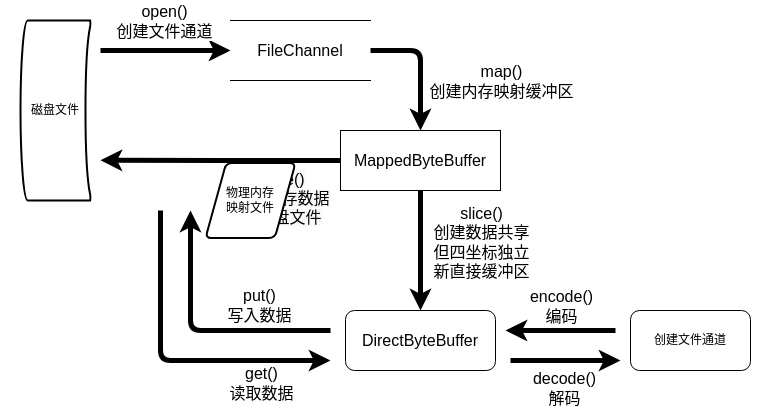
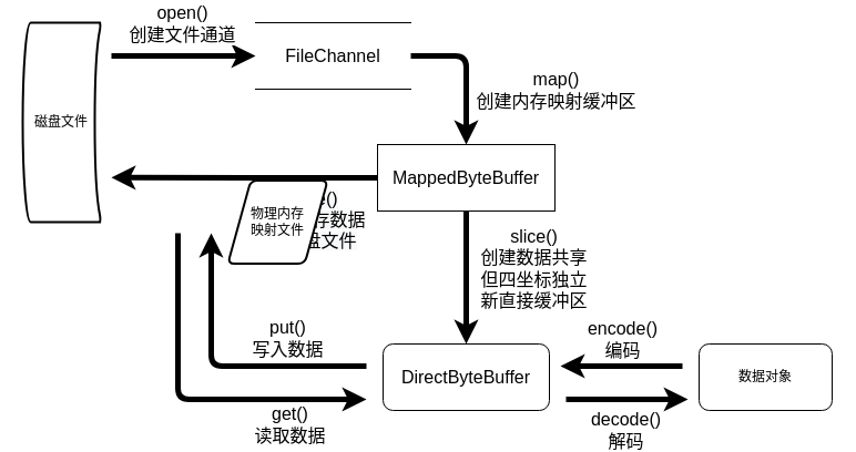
  <mxCell id="0" />
  <mxCell id="1" parent="0" />
  <mxCell id="2" style="edgeStyle=orthogonalEdgeStyle;rounded=0;orthogonalLoop=1;jettySize=auto;html=1;exitX=0;exitY=0.5;exitDx=0;exitDy=0;startArrow=classic;startFill=1;endArrow=none;endFill=0;strokeWidth=5;" parent="1" source="4" edge="1"><mxGeometry relative="1" as="geometry"><mxPoint x="100" y="50.103" as="targetPoint" /></mxGeometry></mxCell>
  <mxCell id="3" value="&lt;font style=&quot;font-size: 16px&quot;&gt;open()&lt;br&gt;创建文件通道&lt;/font&gt;" style="edgeLabel;html=1;align=center;verticalAlign=middle;resizable=0;points=[];" parent="2" vertex="1" connectable="0"><mxGeometry x="0.333" y="-4" relative="1" as="geometry"><mxPoint x="19.91" y="-26.1" as="offset" /></mxGeometry></mxCell>
  <mxCell id="4" value="&lt;pre&gt;&lt;font face=&quot;Helvetica&quot; style=&quot;font-size: 16px&quot;&gt;FileChannel&lt;/font&gt;&lt;/pre&gt;" style="shape=partialRectangle;whiteSpace=wrap;html=1;left=0;right=0;fillColor=none;" parent="1" vertex="1"><mxGeometry x="230" y="20" width="140" height="60" as="geometry" /></mxCell>
  <mxCell id="5" value="" style="edgeStyle=orthogonalEdgeStyle;rounded=0;orthogonalLoop=1;jettySize=auto;html=1;strokeWidth=5;" parent="1" source="9" target="14" edge="1"><mxGeometry relative="1" as="geometry" /></mxCell>
  <mxCell id="6" value="&lt;font style=&quot;font-size: 16px&quot;&gt;slice()&lt;br&gt;创建数据共享&lt;br&gt;但四坐标独立&lt;br&gt;新直接缓冲区&lt;br&gt;&lt;/font&gt;" style="edgeLabel;html=1;align=center;verticalAlign=middle;resizable=0;points=[];" parent="5" vertex="1" connectable="0"><mxGeometry x="-0.153" y="3" relative="1" as="geometry"><mxPoint x="57" as="offset" /></mxGeometry></mxCell>
  <mxCell id="7" style="edgeStyle=orthogonalEdgeStyle;rounded=0;orthogonalLoop=1;jettySize=auto;html=1;exitX=0;exitY=0.5;exitDx=0;exitDy=0;strokeWidth=5;" parent="1" source="9" edge="1"><mxGeometry relative="1" as="geometry"><mxPoint x="100" y="159.759" as="targetPoint" /></mxGeometry></mxCell>
  <mxCell id="8" value="&lt;span style=&quot;font-size: 16px ; background-color: rgb(248 , 249 , 250)&quot;&gt;force()&lt;br&gt;强刷内存数据&lt;br&gt;到磁盘文件&lt;br&gt;&lt;/span&gt;" style="edgeLabel;html=1;align=center;verticalAlign=middle;resizable=0;points=[];" parent="7" vertex="1" connectable="0"><mxGeometry x="0.001" y="-71" relative="1" as="geometry"><mxPoint x="59.75" y="108.67" as="offset" /></mxGeometry></mxCell>
  <mxCell id="9" value="&lt;font style=&quot;font-size: 16px&quot;&gt;MappedByteBuffer&lt;/font&gt;" style="whiteSpace=wrap;html=1;rounded=0;" parent="1" vertex="1"><mxGeometry x="340" y="130" width="160" height="60" as="geometry" /></mxCell>
  <mxCell id="10" value="磁盘文件" style="strokeWidth=2;html=1;shape=mxgraph.flowchart.stored_data;whiteSpace=wrap;" parent="1" vertex="1"><mxGeometry x="20" y="20" width="70" height="180" as="geometry" /></mxCell>
  <mxCell id="11" value="物理内存&lt;br&gt;映射文件" style="shape=parallelogram;html=1;strokeWidth=2;perimeter=parallelogramPerimeter;whiteSpace=wrap;rounded=1;arcSize=12;size=0.23;" parent="1" vertex="1"><mxGeometry x="205" y="162.5" width="90" height="75" as="geometry" /></mxCell>
  <mxCell id="12" value="" style="edgeStyle=segmentEdgeStyle;endArrow=classic;html=1;exitX=1;exitY=0.5;exitDx=0;exitDy=0;strokeWidth=5;" parent="1" source="4" target="9" edge="1"><mxGeometry width="50" height="50" relative="1" as="geometry"><mxPoint x="395" y="70" as="sourcePoint" /><mxPoint x="445" y="20" as="targetPoint" /></mxGeometry></mxCell>
  <mxCell id="13" value="&lt;font style=&quot;font-size: 16px&quot;&gt;map()&lt;br&gt;创建内存映射缓冲区&lt;/font&gt;" style="edgeLabel;html=1;align=center;verticalAlign=middle;resizable=0;points=[];" parent="12" vertex="1" connectable="0"><mxGeometry x="-0.07" y="-14" relative="1" as="geometry"><mxPoint x="94" y="20" as="offset" /></mxGeometry></mxCell>
  <mxCell id="14" value="&lt;font style=&quot;font-size: 16px&quot;&gt;DirectByteBuffer&lt;/font&gt;" style="whiteSpace=wrap;html=1;rounded=1;" parent="1" vertex="1"><mxGeometry x="345" y="310" width="150" height="60" as="geometry" /></mxCell>
  <mxCell id="15" value="" style="edgeStyle=segmentEdgeStyle;endArrow=classic;html=1;strokeWidth=5;" parent="1" edge="1"><mxGeometry width="50" height="50" relative="1" as="geometry"><mxPoint x="330" y="330" as="sourcePoint" /><mxPoint x="190" y="210" as="targetPoint" /></mxGeometry></mxCell>
  <mxCell id="16" value="&lt;font style=&quot;font-size: 16px&quot;&gt;put()&lt;br&gt;写入数据&lt;br&gt;&lt;/font&gt;" style="edgeLabel;html=1;align=center;verticalAlign=middle;resizable=0;points=[];" parent="15" vertex="1" connectable="0"><mxGeometry x="-0.212" y="-1" relative="1" as="geometry"><mxPoint x="30.35" y="-24.02" as="offset" /></mxGeometry></mxCell>
  <mxCell id="17" value="" style="edgeStyle=segmentEdgeStyle;endArrow=none;html=1;strokeWidth=5;endFill=0;startArrow=classic;startFill=1;" parent="1" edge="1"><mxGeometry width="50" height="50" relative="1" as="geometry"><mxPoint x="330" y="360" as="sourcePoint" /><mxPoint x="160" y="210" as="targetPoint" /></mxGeometry></mxCell>
  <mxCell id="18" value="&lt;font style=&quot;font-size: 16px&quot;&gt;get()&lt;br&gt;读取数据&lt;/font&gt;" style="edgeLabel;html=1;align=center;verticalAlign=middle;resizable=0;points=[];" parent="17" vertex="1" connectable="0"><mxGeometry x="0.079" y="-2" relative="1" as="geometry"><mxPoint x="98" y="25.97" as="offset" /></mxGeometry></mxCell>
- <mxCell id="19" value="创建文件通道" style="rounded=1;whiteSpace=wrap;html=1;" vertex="1" parent="1"><mxGeometry x="630" y="310" width="120" height="60" as="geometry" /></mxCell>
+ <mxCell id="19" value="数据对象" style="rounded=1;whiteSpace=wrap;html=1;" vertex="1" parent="1"><mxGeometry x="630" y="310" width="120" height="60" as="geometry" /></mxCell>
  <mxCell id="20" value="" style="endArrow=classic;html=1;strokeWidth=5;" edge="1" parent="1"><mxGeometry width="50" height="50" relative="1" as="geometry"><mxPoint x="615" y="330" as="sourcePoint" /><mxPoint x="505" y="330" as="targetPoint" /></mxGeometry></mxCell>
  <mxCell id="21" value="&lt;font style=&quot;font-size: 16px&quot;&gt;encode()&lt;br&gt;编码&lt;/font&gt;" style="edgeLabel;html=1;align=center;verticalAlign=middle;resizable=0;points=[];" vertex="1" connectable="0" parent="20"><mxGeometry x="-0.018" y="-1" relative="1" as="geometry"><mxPoint x="-1" y="-24" as="offset" /></mxGeometry></mxCell>
  <mxCell id="22" value="" style="endArrow=classic;html=1;strokeWidth=5;" edge="1" parent="1"><mxGeometry width="50" height="50" relative="1" as="geometry"><mxPoint x="510" y="360" as="sourcePoint" /><mxPoint x="620" y="360" as="targetPoint" /></mxGeometry></mxCell>
  <mxCell id="23" value="&lt;font style=&quot;font-size: 16px&quot;&gt;decode()&lt;br&gt;解码&lt;/font&gt;" style="edgeLabel;html=1;align=center;verticalAlign=middle;resizable=0;points=[];" vertex="1" connectable="0" parent="1"><mxGeometry x="560" y="380" as="geometry"><mxPoint x="3" y="7" as="offset" /></mxGeometry></mxCell>
